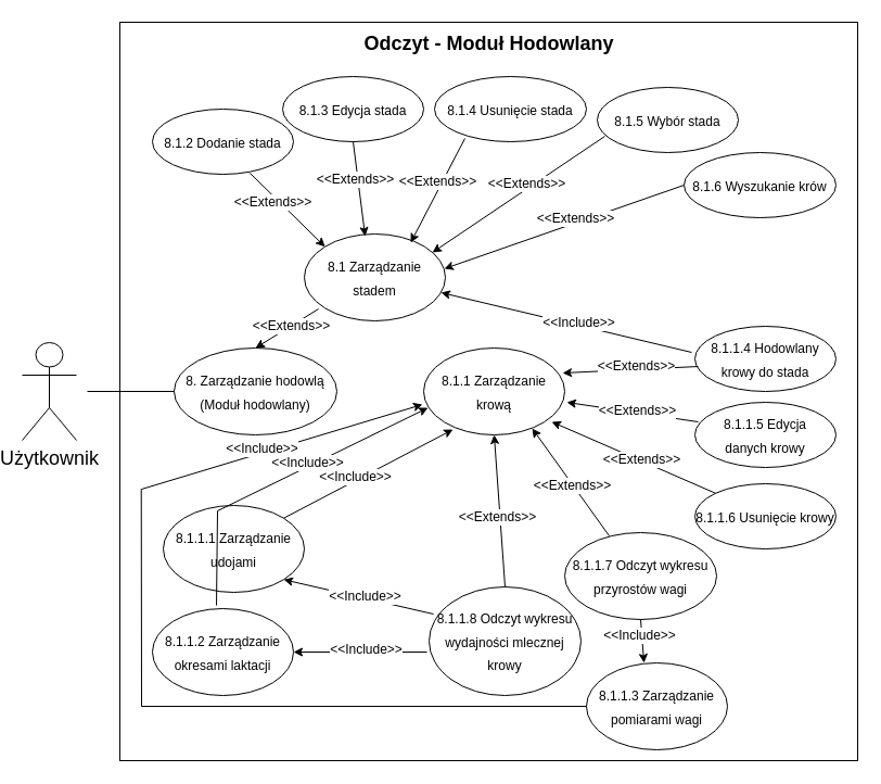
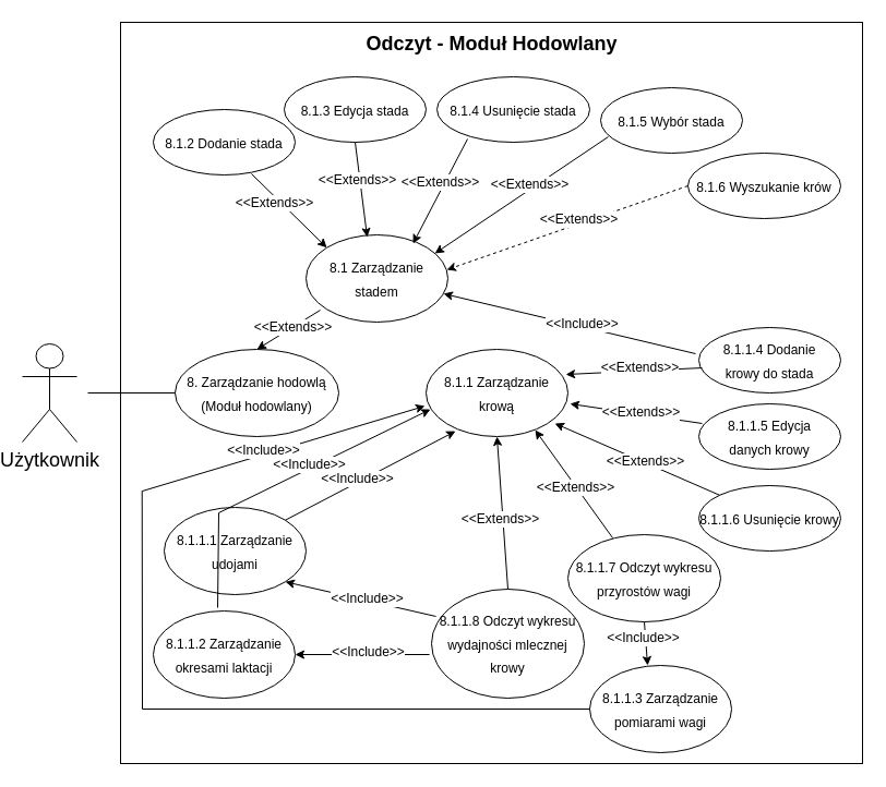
  <mxCell id="0" />
  <mxCell id="1" parent="0" />
  <mxCell id="2" value="" style="whiteSpace=wrap;html=1;aspect=fixed;" parent="1" vertex="1"><mxGeometry x="110" y="20" width="680" height="680" as="geometry" /></mxCell>
  <mxCell id="3" value="&lt;div style=&quot;font-size: 18px;&quot; align=&quot;center&quot;&gt;&lt;font style=&quot;font-size: 18px;&quot;&gt;&lt;b&gt;Odczyt &lt;font style=&quot;font-size: 18px;&quot;&gt;- Moduł Hodowlany&lt;/font&gt;&lt;br&gt;&lt;/b&gt;&lt;/font&gt;&lt;/div&gt;" style="text;html=1;strokeColor=none;fillColor=none;spacing=5;spacingTop=-20;whiteSpace=wrap;overflow=hidden;rounded=0;align=center;" parent="1" vertex="1"><mxGeometry x="295.63" y="40" width="308.75" height="30" as="geometry" /></mxCell>
  <mxCell id="4" value="&lt;font style=&quot;font-size: 12px;&quot;&gt;8. Zarządzanie hodowlą&lt;br&gt;&lt;/font&gt;&lt;font style=&quot;font-size: 12px;&quot;&gt;(Moduł hodowlany)&lt;/font&gt;" style="ellipse;whiteSpace=wrap;html=1;fontSize=18;" parent="1" vertex="1"><mxGeometry x="160" y="320" width="150" height="80" as="geometry" /></mxCell>
  <mxCell id="5" value="Użytkownik" style="shape=umlActor;verticalLabelPosition=bottom;verticalAlign=top;html=1;outlineConnect=0;fontSize=18;" parent="1" vertex="1"><mxGeometry x="20" y="315" width="50" height="90" as="geometry" /></mxCell>
  <mxCell id="6" style="edgeStyle=orthogonalEdgeStyle;rounded=0;orthogonalLoop=1;jettySize=auto;html=1;entryX=0;entryY=0.5;entryDx=0;entryDy=0;fontSize=12;endArrow=none;endFill=0;" parent="1" target="4" edge="1"><mxGeometry relative="1" as="geometry"><mxPoint x="80" y="360" as="sourcePoint" /><Array as="points"><mxPoint x="80" y="360" /></Array><mxPoint x="610" y="230" as="targetPoint" /></mxGeometry></mxCell>
  <mxCell id="7" value="&lt;font style=&quot;font-size: 12px;&quot;&gt;8.1 Zarządzanie stadem&lt;br&gt;&lt;/font&gt;" style="ellipse;whiteSpace=wrap;html=1;fontSize=18;" parent="1" vertex="1"><mxGeometry x="280" y="215" width="130" height="80" as="geometry" /></mxCell>
  <mxCell id="8" value="&lt;font style=&quot;font-size: 12px;&quot;&gt;8.1.2 Dodanie stada&lt;/font&gt;" style="ellipse;whiteSpace=wrap;html=1;fontSize=18;" parent="1" vertex="1"><mxGeometry x="140" y="100" width="130" height="60" as="geometry" /></mxCell>
  <mxCell id="9" value="&lt;font style=&quot;font-size: 12px;&quot;&gt;8.1.3 &lt;/font&gt;&lt;font style=&quot;font-size: 12px;&quot;&gt;Edycja stada&lt;br&gt;&lt;/font&gt;" style="ellipse;whiteSpace=wrap;html=1;fontSize=18;" parent="1" vertex="1"><mxGeometry x="260" y="70" width="130" height="60" as="geometry" /></mxCell>
  <mxCell id="10" value="&lt;font style=&quot;font-size: 12px;&quot;&gt;8.1.4 &lt;/font&gt;&lt;font style=&quot;font-size: 12px;&quot;&gt;Usunięcie stada&lt;br&gt;&lt;/font&gt;" style="ellipse;whiteSpace=wrap;html=1;fontSize=18;" parent="1" vertex="1"><mxGeometry x="400" y="70" width="140" height="60" as="geometry" /></mxCell>
  <mxCell id="11" value="" style="endArrow=classic;html=1;rounded=0;entryX=0.5;entryY=0;entryDx=0;entryDy=0;exitX=0.1;exitY=0.863;exitDx=0;exitDy=0;exitPerimeter=0;" parent="1" source="7" target="4" edge="1"><mxGeometry width="50" height="50" relative="1" as="geometry"><mxPoint x="370" y="170" as="sourcePoint" /><mxPoint x="235" y="330" as="targetPoint" /></mxGeometry></mxCell>
  <mxCell id="12" value="&lt;font style=&quot;font-size: 12px;&quot;&gt;&amp;lt;&amp;lt;Extends&amp;gt;&amp;gt;&lt;/font&gt;" style="edgeLabel;html=1;align=center;verticalAlign=middle;resizable=0;points=[];rotation=0;" parent="11" vertex="1" connectable="0"><mxGeometry x="-0.122" relative="1" as="geometry"><mxPoint as="offset" /></mxGeometry></mxCell>
  <mxCell id="13" value="" style="endArrow=classic;html=1;rounded=0;entryX=0;entryY=0;entryDx=0;entryDy=0;exitX=0.692;exitY=0.983;exitDx=0;exitDy=0;exitPerimeter=0;" parent="1" source="8" target="7" edge="1"><mxGeometry width="50" height="50" relative="1" as="geometry"><mxPoint x="410" y="340" as="sourcePoint" /><mxPoint x="300" y="370" as="targetPoint" /></mxGeometry></mxCell>
  <mxCell id="14" value="&lt;font style=&quot;font-size: 12px;&quot;&gt;&amp;lt;&amp;lt;Extends&amp;gt;&amp;gt;&lt;/font&gt;" style="edgeLabel;html=1;align=center;verticalAlign=middle;resizable=0;points=[];rotation=0;" parent="13" vertex="1" connectable="0"><mxGeometry x="-0.122" relative="1" as="geometry"><mxPoint x="-9" y="-3" as="offset" /></mxGeometry></mxCell>
  <mxCell id="15" value="" style="endArrow=classic;html=1;rounded=0;entryX=0.431;entryY=0.025;entryDx=0;entryDy=0;exitX=0.5;exitY=1;exitDx=0;exitDy=0;entryPerimeter=0;" parent="1" source="9" target="7" edge="1"><mxGeometry width="50" height="50" relative="1" as="geometry"><mxPoint x="630" y="270" as="sourcePoint" /><mxPoint x="521" y="312" as="targetPoint" /></mxGeometry></mxCell>
  <mxCell id="16" value="&lt;font style=&quot;font-size: 12px;&quot;&gt;&amp;lt;&amp;lt;Extends&amp;gt;&amp;gt;&lt;/font&gt;" style="edgeLabel;html=1;align=center;verticalAlign=middle;resizable=0;points=[];rotation=0;" parent="15" vertex="1" connectable="0"><mxGeometry x="-0.122" relative="1" as="geometry"><mxPoint x="-3" y="-3" as="offset" /></mxGeometry></mxCell>
  <mxCell id="17" value="" style="endArrow=classic;html=1;rounded=0;entryX=0.754;entryY=0.1;entryDx=0;entryDy=0;exitX=0.2;exitY=0.95;exitDx=0;exitDy=0;entryPerimeter=0;exitPerimeter=0;" parent="1" source="10" target="7" edge="1"><mxGeometry width="50" height="50" relative="1" as="geometry"><mxPoint x="650" y="340" as="sourcePoint" /><mxPoint x="540" y="340" as="targetPoint" /></mxGeometry></mxCell>
  <mxCell id="18" value="&lt;font style=&quot;font-size: 12px;&quot;&gt;&amp;lt;&amp;lt;Extends&amp;gt;&amp;gt;&lt;/font&gt;" style="edgeLabel;html=1;align=center;verticalAlign=middle;resizable=0;points=[];rotation=0;" parent="17" vertex="1" connectable="0"><mxGeometry x="-0.122" relative="1" as="geometry"><mxPoint x="-3" y="-3" as="offset" /></mxGeometry></mxCell>
  <mxCell id="19" value="&lt;font style=&quot;font-size: 12px;&quot;&gt;8.1.5 &lt;/font&gt;&lt;font style=&quot;font-size: 12px;&quot;&gt;Wybór stada&lt;br&gt;&lt;/font&gt;" style="ellipse;whiteSpace=wrap;html=1;fontSize=18;" parent="1" vertex="1"><mxGeometry x="550" y="80" width="130" height="60" as="geometry" /></mxCell>
- <mxCell id="20" value="&lt;font style=&quot;font-size: 12px;&quot;&gt;8.1.1.4 &lt;/font&gt;&lt;font style=&quot;font-size: 12px;&quot;&gt;Hodowlany &lt;br&gt;krowy do stada&lt;br&gt;&lt;/font&gt;" style="ellipse;whiteSpace=wrap;html=1;fontSize=18;" parent="1" vertex="1"><mxGeometry x="640" y="300" width="130" height="60" as="geometry" /></mxCell>
+ <mxCell id="20" value="&lt;font style=&quot;font-size: 12px;&quot;&gt;8.1.1.4 &lt;/font&gt;&lt;font style=&quot;font-size: 12px;&quot;&gt;Dodanie &lt;br&gt;krowy do stada&lt;br&gt;&lt;/font&gt;" style="ellipse;whiteSpace=wrap;html=1;fontSize=18;" parent="1" vertex="1"><mxGeometry x="640" y="300" width="130" height="60" as="geometry" /></mxCell>
  <mxCell id="21" value="&lt;font style=&quot;font-size: 12px;&quot;&gt;8.1.6 &lt;/font&gt;&lt;font style=&quot;font-size: 12px;&quot;&gt;Wyszukanie krów&lt;br&gt;&lt;/font&gt;" style="ellipse;whiteSpace=wrap;html=1;fontSize=18;" parent="1" vertex="1"><mxGeometry x="630" y="140" width="140" height="60" as="geometry" /></mxCell>
  <mxCell id="22" value="&lt;font style=&quot;font-size: 12px;&quot;&gt;8.1.1.7 Odczyt wykresu przyrostów wagi&lt;/font&gt;" style="ellipse;whiteSpace=wrap;html=1;fontSize=18;" parent="1" vertex="1"><mxGeometry x="520" y="490" width="140" height="80" as="geometry" /></mxCell>
  <mxCell id="23" value="&lt;font style=&quot;font-size: 12px;&quot;&gt;8.1.1.8 Odczyt wykresu wydajności mlecznej krowy&lt;/font&gt;&lt;font style=&quot;font-size: 12px;&quot;&gt;&lt;br&gt;&lt;/font&gt;" style="ellipse;whiteSpace=wrap;html=1;fontSize=18;" parent="1" vertex="1"><mxGeometry x="395" y="540" width="140" height="100" as="geometry" /></mxCell>
  <mxCell id="24" value="" style="endArrow=classic;html=1;rounded=0;exitX=0.054;exitY=0.75;exitDx=0;exitDy=0;exitPerimeter=0;entryX=0.908;entryY=0.213;entryDx=0;entryDy=0;entryPerimeter=0;" parent="1" source="19" target="7" edge="1"><mxGeometry width="50" height="50" relative="1" as="geometry"><mxPoint x="605" y="180" as="sourcePoint" /><mxPoint x="535" y="342" as="targetPoint" /></mxGeometry></mxCell>
  <mxCell id="25" value="&lt;font style=&quot;font-size: 12px;&quot;&gt;&amp;lt;&amp;lt;Extends&amp;gt;&amp;gt;&lt;/font&gt;" style="edgeLabel;html=1;align=center;verticalAlign=middle;resizable=0;points=[];rotation=0;" parent="24" vertex="1" connectable="0"><mxGeometry x="-0.122" relative="1" as="geometry"><mxPoint x="-3" y="-3" as="offset" /></mxGeometry></mxCell>
  <mxCell id="26" value="" style="endArrow=classic;html=1;rounded=0;exitX=0.023;exitY=0.617;exitDx=0;exitDy=0;exitPerimeter=0;entryX=0.985;entryY=0.288;entryDx=0;entryDy=0;entryPerimeter=0;" parent="1" source="20" target="34" edge="1"><mxGeometry width="50" height="50" relative="1" as="geometry"><mxPoint x="657" y="295" as="sourcePoint" /><mxPoint x="545" y="352" as="targetPoint" /></mxGeometry></mxCell>
  <mxCell id="27" value="&lt;font style=&quot;font-size: 12px;&quot;&gt;&amp;lt;&amp;lt;Extends&amp;gt;&amp;gt;&lt;/font&gt;" style="edgeLabel;html=1;align=center;verticalAlign=middle;resizable=0;points=[];rotation=0;" parent="26" vertex="1" connectable="0"><mxGeometry x="-0.122" relative="1" as="geometry"><mxPoint x="-3" y="-3" as="offset" /></mxGeometry></mxCell>
- <mxCell id="28" value="" style="endArrow=classic;html=1;rounded=0;exitX=0;exitY=0.5;exitDx=0;exitDy=0;entryX=0.992;entryY=0.4;entryDx=0;entryDy=0;entryPerimeter=0;" parent="1" source="21" target="7" edge="1"><mxGeometry width="50" height="50" relative="1" as="geometry"><mxPoint x="649" y="412" as="sourcePoint" /><mxPoint x="553" y="383" as="targetPoint" /></mxGeometry></mxCell>
+ <mxCell id="28" value="" style="endArrow=classic;html=1;rounded=0;exitX=0;exitY=0.5;exitDx=0;exitDy=0;entryX=0.992;entryY=0.4;entryDx=0;entryDy=0;entryPerimeter=0;dashed=1;" parent="1" source="21" target="7" edge="1"><mxGeometry width="50" height="50" relative="1" as="geometry"><mxPoint x="649" y="412" as="sourcePoint" /><mxPoint x="553" y="383" as="targetPoint" /></mxGeometry></mxCell>
  <mxCell id="29" value="&lt;font style=&quot;font-size: 12px;&quot;&gt;&amp;lt;&amp;lt;Extends&amp;gt;&amp;gt;&lt;/font&gt;" style="edgeLabel;html=1;align=center;verticalAlign=middle;resizable=0;points=[];rotation=0;" parent="28" vertex="1" connectable="0"><mxGeometry x="-0.122" relative="1" as="geometry"><mxPoint x="-3" y="-3" as="offset" /></mxGeometry></mxCell>
  <mxCell id="30" value="" style="endArrow=classic;html=1;rounded=0;exitX=0.293;exitY=0.038;exitDx=0;exitDy=0;exitPerimeter=0;entryX=0.769;entryY=0.925;entryDx=0;entryDy=0;entryPerimeter=0;" parent="1" source="22" target="34" edge="1"><mxGeometry width="50" height="50" relative="1" as="geometry"><mxPoint x="608" y="528" as="sourcePoint" /><mxPoint x="526" y="403" as="targetPoint" /></mxGeometry></mxCell>
  <mxCell id="31" value="&lt;font style=&quot;font-size: 12px;&quot;&gt;&amp;lt;&amp;lt;Extends&amp;gt;&amp;gt;&lt;/font&gt;" style="edgeLabel;html=1;align=center;verticalAlign=middle;resizable=0;points=[];rotation=0;" parent="30" vertex="1" connectable="0"><mxGeometry x="-0.122" relative="1" as="geometry"><mxPoint x="-3" y="-3" as="offset" /></mxGeometry></mxCell>
  <mxCell id="32" value="" style="endArrow=classic;html=1;rounded=0;exitX=0.5;exitY=0;exitDx=0;exitDy=0;entryX=0.5;entryY=1;entryDx=0;entryDy=0;" parent="1" source="23" target="34" edge="1"><mxGeometry width="50" height="50" relative="1" as="geometry"><mxPoint x="618" y="538" as="sourcePoint" /><mxPoint x="536" y="413" as="targetPoint" /></mxGeometry></mxCell>
  <mxCell id="33" value="&lt;font style=&quot;font-size: 12px;&quot;&gt;&amp;lt;&amp;lt;Extends&amp;gt;&amp;gt;&lt;/font&gt;" style="edgeLabel;html=1;align=center;verticalAlign=middle;resizable=0;points=[];rotation=0;" parent="32" vertex="1" connectable="0"><mxGeometry x="-0.122" relative="1" as="geometry"><mxPoint x="-3" y="-3" as="offset" /></mxGeometry></mxCell>
  <mxCell id="34" value="&lt;font style=&quot;font-size: 12px;&quot;&gt;8.1.1 Zarządzanie krową&lt;br&gt;&lt;/font&gt;" style="ellipse;whiteSpace=wrap;html=1;fontSize=18;" parent="1" vertex="1"><mxGeometry x="390" y="320" width="130" height="80" as="geometry" /></mxCell>
  <mxCell id="35" value="" style="endArrow=classic;html=1;rounded=0;exitX=-0.023;exitY=0.4;exitDx=0;exitDy=0;exitPerimeter=0;entryX=0.969;entryY=0.675;entryDx=0;entryDy=0;entryPerimeter=0;" parent="1" source="20" target="7" edge="1"><mxGeometry width="50" height="50" relative="1" as="geometry"><mxPoint x="653" y="347" as="sourcePoint" /><mxPoint x="561" y="392" as="targetPoint" /></mxGeometry></mxCell>
  <mxCell id="36" value="&lt;font style=&quot;font-size: 12px;&quot;&gt;&amp;lt;&amp;lt;Include&amp;gt;&amp;gt;&lt;/font&gt;" style="edgeLabel;html=1;align=center;verticalAlign=middle;resizable=0;points=[];rotation=0;" parent="35" vertex="1" connectable="0"><mxGeometry x="-0.122" relative="1" as="geometry"><mxPoint x="-3" y="-3" as="offset" /></mxGeometry></mxCell>
  <mxCell id="37" value="&lt;font style=&quot;font-size: 12px;&quot;&gt;8.1.1.5 &lt;/font&gt;&lt;font style=&quot;font-size: 12px;&quot;&gt;Edycja &lt;br&gt;danych krowy&lt;br&gt;&lt;/font&gt;" style="ellipse;whiteSpace=wrap;html=1;fontSize=18;" parent="1" vertex="1"><mxGeometry x="640" y="370" width="130" height="60" as="geometry" /></mxCell>
  <mxCell id="38" value="&lt;font style=&quot;font-size: 12px;&quot;&gt;8.1.1.6 &lt;/font&gt;&lt;font style=&quot;font-size: 12px;&quot;&gt;Usunięcie krowy&lt;/font&gt;" style="ellipse;whiteSpace=wrap;html=1;fontSize=18;" parent="1" vertex="1"><mxGeometry x="640" y="445" width="130" height="60" as="geometry" /></mxCell>
  <mxCell id="39" value="" style="endArrow=classic;html=1;rounded=0;exitX=0.023;exitY=0.3;exitDx=0;exitDy=0;entryX=1.015;entryY=0.625;entryDx=0;entryDy=0;entryPerimeter=0;exitPerimeter=0;" parent="1" source="37" target="34" edge="1"><mxGeometry width="50" height="50" relative="1" as="geometry"><mxPoint x="653" y="347" as="sourcePoint" /><mxPoint x="561" y="392" as="targetPoint" /></mxGeometry></mxCell>
  <mxCell id="40" value="&lt;font style=&quot;font-size: 12px;&quot;&gt;&amp;lt;&amp;lt;Extends&amp;gt;&amp;gt;&lt;/font&gt;" style="edgeLabel;html=1;align=center;verticalAlign=middle;resizable=0;points=[];rotation=0;" parent="39" vertex="1" connectable="0"><mxGeometry x="-0.122" relative="1" as="geometry"><mxPoint x="-3" y="-3" as="offset" /></mxGeometry></mxCell>
  <mxCell id="41" value="" style="endArrow=classic;html=1;rounded=0;exitX=0;exitY=0;exitDx=0;exitDy=0;entryX=0.908;entryY=0.85;entryDx=0;entryDy=0;entryPerimeter=0;" parent="1" source="38" target="34" edge="1"><mxGeometry width="50" height="50" relative="1" as="geometry"><mxPoint x="663" y="357" as="sourcePoint" /><mxPoint x="571" y="402" as="targetPoint" /></mxGeometry></mxCell>
  <mxCell id="42" value="&lt;font style=&quot;font-size: 12px;&quot;&gt;&amp;lt;&amp;lt;Extends&amp;gt;&amp;gt;&lt;/font&gt;" style="edgeLabel;html=1;align=center;verticalAlign=middle;resizable=0;points=[];rotation=0;" parent="41" vertex="1" connectable="0"><mxGeometry x="-0.122" relative="1" as="geometry"><mxPoint x="-3" y="-3" as="offset" /></mxGeometry></mxCell>
  <mxCell id="43" value="&lt;font style=&quot;font-size: 12px;&quot;&gt;8.1.1.3 Zarządzanie&lt;br&gt;pomiarami wagi&lt;br&gt;&lt;/font&gt;" style="ellipse;whiteSpace=wrap;html=1;fontSize=18;" parent="1" vertex="1"><mxGeometry x="540" y="610" width="130" height="80" as="geometry" /></mxCell>
  <mxCell id="44" value="&lt;font style=&quot;font-size: 12px;&quot;&gt;8.1.1.1 Zarządzanie udojami&lt;br&gt;&lt;/font&gt;" style="ellipse;whiteSpace=wrap;html=1;fontSize=18;" parent="1" vertex="1"><mxGeometry x="150" y="465" width="130" height="80" as="geometry" /></mxCell>
  <mxCell id="45" value="&lt;font style=&quot;font-size: 12px;&quot;&gt;8.1.1.2 Zarządzanie&lt;br&gt;okresami laktacji&lt;br&gt;&lt;/font&gt;" style="ellipse;whiteSpace=wrap;html=1;fontSize=18;" parent="1" vertex="1"><mxGeometry x="140" y="560" width="130" height="80" as="geometry" /></mxCell>
  <mxCell id="46" value="" style="endArrow=classic;html=1;rounded=0;exitX=1;exitY=0;exitDx=0;exitDy=0;entryX=0.208;entryY=0.938;entryDx=0;entryDy=0;entryPerimeter=0;" parent="1" source="44" target="34" edge="1"><mxGeometry width="50" height="50" relative="1" as="geometry"><mxPoint x="450" y="500" as="sourcePoint" /><mxPoint x="465" y="410" as="targetPoint" /></mxGeometry></mxCell>
  <mxCell id="47" value="&lt;font style=&quot;font-size: 12px;&quot;&gt;&amp;lt;&amp;lt;Include&amp;gt;&amp;gt;&lt;/font&gt;" style="edgeLabel;html=1;align=center;verticalAlign=middle;resizable=0;points=[];rotation=0;" parent="46" vertex="1" connectable="0"><mxGeometry x="-0.122" relative="1" as="geometry"><mxPoint x="-3" y="-3" as="offset" /></mxGeometry></mxCell>
  <mxCell id="48" value="" style="endArrow=none;html=1;rounded=0;exitX=0.454;exitY=-0.037;exitDx=0;exitDy=0;exitPerimeter=0;" parent="1" source="45" edge="1"><mxGeometry width="50" height="50" relative="1" as="geometry"><mxPoint x="390" y="380" as="sourcePoint" /><mxPoint x="200" y="470" as="targetPoint" /></mxGeometry></mxCell>
  <mxCell id="49" value="" style="endArrow=classic;html=1;rounded=0;entryX=0.031;entryY=0.688;entryDx=0;entryDy=0;entryPerimeter=0;" parent="1" target="34" edge="1"><mxGeometry width="50" height="50" relative="1" as="geometry"><mxPoint x="200" y="470" as="sourcePoint" /><mxPoint x="427" y="405" as="targetPoint" /></mxGeometry></mxCell>
  <mxCell id="50" value="&lt;font style=&quot;font-size: 12px;&quot;&gt;&amp;lt;&amp;lt;Include&amp;gt;&amp;gt;&lt;/font&gt;" style="edgeLabel;html=1;align=center;verticalAlign=middle;resizable=0;points=[];rotation=0;" parent="49" vertex="1" connectable="0"><mxGeometry x="-0.122" relative="1" as="geometry"><mxPoint x="-3" y="-3" as="offset" /></mxGeometry></mxCell>
  <mxCell id="51" value="" style="endArrow=classic;html=1;rounded=0;exitX=0.029;exitY=0.25;exitDx=0;exitDy=0;entryX=1;entryY=1;entryDx=0;entryDy=0;exitPerimeter=0;" parent="1" source="23" target="44" edge="1"><mxGeometry width="50" height="50" relative="1" as="geometry"><mxPoint x="647" y="334" as="sourcePoint" /><mxPoint x="406" y="284" as="targetPoint" /></mxGeometry></mxCell>
  <mxCell id="52" value="&lt;font style=&quot;font-size: 12px;&quot;&gt;&amp;lt;&amp;lt;Include&amp;gt;&amp;gt;&lt;/font&gt;" style="edgeLabel;html=1;align=center;verticalAlign=middle;resizable=0;points=[];rotation=0;" parent="51" vertex="1" connectable="0"><mxGeometry x="-0.122" relative="1" as="geometry"><mxPoint x="-3" y="-3" as="offset" /></mxGeometry></mxCell>
  <mxCell id="53" value="" style="endArrow=classic;html=1;rounded=0;exitX=-0.014;exitY=0.6;exitDx=0;exitDy=0;entryX=1;entryY=0.5;entryDx=0;entryDy=0;exitPerimeter=0;" parent="1" source="23" target="45" edge="1"><mxGeometry width="50" height="50" relative="1" as="geometry"><mxPoint x="405" y="590" as="sourcePoint" /><mxPoint x="331" y="543" as="targetPoint" /></mxGeometry></mxCell>
  <mxCell id="54" value="&lt;font style=&quot;font-size: 12px;&quot;&gt;&amp;lt;&amp;lt;Include&amp;gt;&amp;gt;&lt;/font&gt;" style="edgeLabel;html=1;align=center;verticalAlign=middle;resizable=0;points=[];rotation=0;" parent="53" vertex="1" connectable="0"><mxGeometry x="-0.122" relative="1" as="geometry"><mxPoint x="-3" y="-3" as="offset" /></mxGeometry></mxCell>
  <mxCell id="55" value="" style="endArrow=none;html=1;rounded=0;entryX=0;entryY=0.5;entryDx=0;entryDy=0;" parent="1" target="43" edge="1"><mxGeometry width="50" height="50" relative="1" as="geometry"><mxPoint x="130" y="650" as="sourcePoint" /><mxPoint x="440" y="330" as="targetPoint" /></mxGeometry></mxCell>
  <mxCell id="56" value="" style="endArrow=none;html=1;rounded=0;exitX=0.029;exitY=0.632;exitDx=0;exitDy=0;exitPerimeter=0;" parent="1" source="2" edge="1"><mxGeometry width="50" height="50" relative="1" as="geometry"><mxPoint x="390" y="380" as="sourcePoint" /><mxPoint x="130" y="650" as="targetPoint" /></mxGeometry></mxCell>
  <mxCell id="57" value="" style="endArrow=classic;html=1;rounded=0;entryX=-0.008;entryY=0.65;entryDx=0;entryDy=0;entryPerimeter=0;" parent="1" target="34" edge="1"><mxGeometry width="50" height="50" relative="1" as="geometry"><mxPoint x="130" y="450" as="sourcePoint" /><mxPoint x="404" y="385" as="targetPoint" /></mxGeometry></mxCell>
  <mxCell id="58" value="&lt;font style=&quot;font-size: 12px;&quot;&gt;&amp;lt;&amp;lt;Include&amp;gt;&amp;gt;&lt;/font&gt;" style="edgeLabel;html=1;align=center;verticalAlign=middle;resizable=0;points=[];rotation=0;" parent="57" vertex="1" connectable="0"><mxGeometry x="-0.122" relative="1" as="geometry"><mxPoint x="-3" y="-3" as="offset" /></mxGeometry></mxCell>
  <mxCell id="59" value="" style="endArrow=classic;html=1;rounded=0;exitX=0.5;exitY=1;exitDx=0;exitDy=0;entryX=0.408;entryY=0;entryDx=0;entryDy=0;entryPerimeter=0;" parent="1" source="22" target="43" edge="1"><mxGeometry width="50" height="50" relative="1" as="geometry"><mxPoint x="405" y="590" as="sourcePoint" /><mxPoint x="331" y="543" as="targetPoint" /></mxGeometry></mxCell>
  <mxCell id="60" value="&lt;font style=&quot;font-size: 12px;&quot;&gt;&amp;lt;&amp;lt;Include&amp;gt;&amp;gt;&lt;/font&gt;" style="edgeLabel;html=1;align=center;verticalAlign=middle;resizable=0;points=[];rotation=0;" parent="59" vertex="1" connectable="0"><mxGeometry x="-0.122" relative="1" as="geometry"><mxPoint x="-3" y="-3" as="offset" /></mxGeometry></mxCell>
